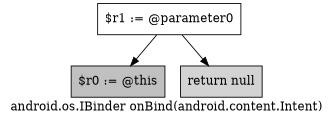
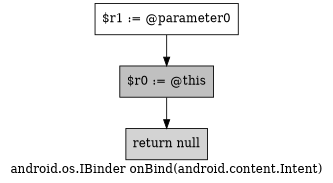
  digraph {
    label="android.os.IBinder onBind(android.content.Intent)"
    node [shape=box style=filled]
    n1 [fillcolor=gray label="$r0 := @this"]
    n2 [label="$r1 := @parameter0" style=""]
    n3 [fillcolor=lightgray label="return null"]
    n2 -> n1
-   n2 -> n3
+   n1 -> n3
  }
